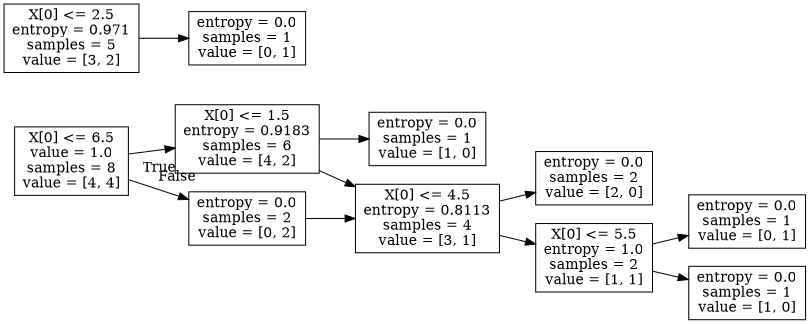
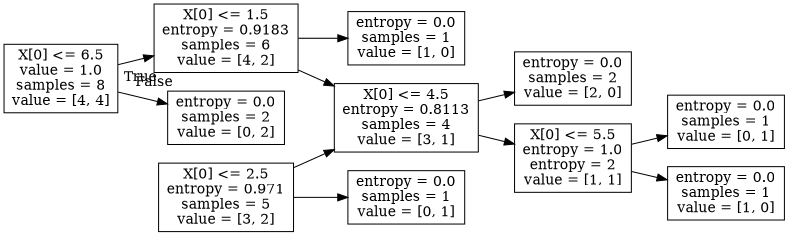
  digraph {
    rankdir=LR
    node [shape=box]
    n1 [label="X[0] <= 6.5\nvalue = 1.0\nsamples = 8\nvalue = [4, 4]"]
    n2 [label="X[0] <= 1.5\nentropy = 0.9183\nsamples = 6\nvalue = [4, 2]"]
    n3 [label="entropy = 0.0\nsamples = 2\nvalue = [0, 2]"]
    n4 [label="entropy = 0.0\nsamples = 1\nvalue = [1, 0]"]
    n5 [label="X[0] <= 4.5\nentropy = 0.8113\nsamples = 4\nvalue = [3, 1]"]
    n6 [label="X[0] <= 2.5\nentropy = 0.971\nsamples = 5\nvalue = [3, 2]"]
    n7 [label="entropy = 0.0\nsamples = 1\nvalue = [0, 1]"]
    n8 [label="entropy = 0.0\nsamples = 2\nvalue = [2, 0]"]
-   n9 [label="X[0] <= 5.5\nentropy = 1.0\nsamples = 2\nvalue = [1, 1]"]
+   n9 [label="X[0] <= 5.5\nentropy = 1.0\nentropy = 2\nvalue = [1, 1]"]
    n10 [label="entropy = 0.0\nsamples = 1\nvalue = [0, 1]"]
    n11 [label="entropy = 0.0\nsamples = 1\nvalue = [1, 0]"]
    n1 -> n2 [headlabel=True labelangle=45 labeldistance=2.5]
    n1 -> n3 [headlabel=False labelangle=-45 labeldistance=2.5]
    n2 -> n4
    n2 -> n5
    n5 -> n8
    n5 -> n9
-   n3 -> n5
+   n6 -> n5
    n6 -> n7
    n9 -> n10
    n9 -> n11
  }
